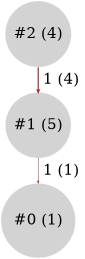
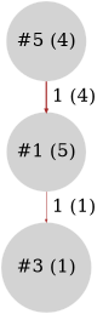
  digraph {
    node [color=white fillcolor=lightgray fontsize=64 shape=circle style=filled]
    edge [color=brown fontsize=64 style=solid]
    n1 [label=" #1 (5) " width=3.584963]
-   n2 [label="#0 (1)" width=2.000000]
-   n3 [label=" #2 (4) " width=3.321928]
+   n2 [label=" #3 (1) " width=2.000000]
+   n3 [label="#5 (4)" width=3.321928]
    n1 -> n2 [label=" 1 (1) " penwidth=2.000000]
    n3 -> n1 [label=" 1 (4) " penwidth=5.000000]
  }
